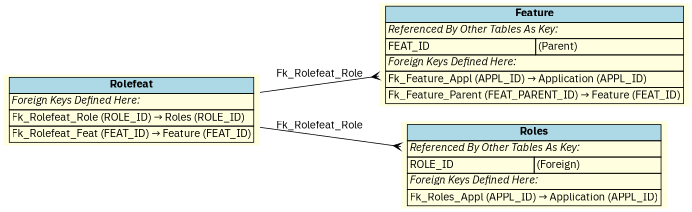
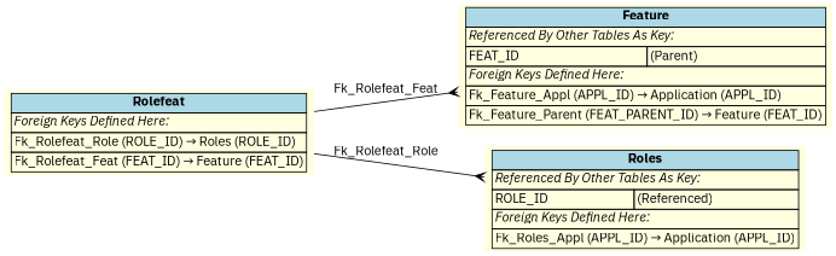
  digraph {
    fontname="IBM Plex Sans"
    rankdir=LR
    node [fillcolor=lightyellow fontname="IBM Plex Sans" shape=plaintext style=filled]
    edge [arrowhead=crow arrowtail=none dir=both fontname="IBM Plex Sans" labelfontsize=10]
    n1 [label=<     <TABLE BORDER="0" CELLBORDER="1" CELLSPACING="0" BGCOLOR="lightyellow">       <TR><TD COLSPAN="2" BGCOLOR="lightblue"><B>Rolefeat</B></TD></TR>       <TR><TD COLSPAN="2" ALIGN="LEFT"><I>Foreign Keys Defined Here:</I></TD></TR>       <TR><TD ALIGN="LEFT" COLSPAN="2">Fk_Rolefeat_Role (ROLE_ID) &rarr; Roles (ROLE_ID)</TD></TR>       <TR><TD ALIGN="LEFT" COLSPAN="2">Fk_Rolefeat_Feat (FEAT_ID) &rarr; Feature (FEAT_ID)</TD></TR>     </TABLE>     >]
    n2 [label=<     <TABLE BORDER="0" CELLBORDER="1" CELLSPACING="0" BGCOLOR="lightyellow">       <TR><TD COLSPAN="2" BGCOLOR="lightblue"><B>Feature</B></TD></TR>       <TR><TD COLSPAN="2" ALIGN="LEFT"><I>Referenced By Other Tables As Key:</I></TD></TR>       <TR><TD ALIGN="LEFT">FEAT_ID</TD><TD ALIGN="LEFT">(Parent)</TD></TR>       <TR><TD COLSPAN="2" ALIGN="LEFT"><I>Foreign Keys Defined Here:</I></TD></TR>       <TR><TD ALIGN="LEFT" COLSPAN="2">Fk_Feature_Appl (APPL_ID) &rarr; Application (APPL_ID)</TD></TR>       <TR><TD ALIGN="LEFT" COLSPAN="2">Fk_Feature_Parent (FEAT_PARENT_ID) &rarr; Feature (FEAT_ID)</TD></TR>     </TABLE>     >]
-   n3 [label=<     <TABLE BORDER="0" CELLBORDER="1" CELLSPACING="0" BGCOLOR="lightyellow">       <TR><TD COLSPAN="2" BGCOLOR="lightblue"><B>Roles</B></TD></TR>       <TR><TD COLSPAN="2" ALIGN="LEFT"><I>Referenced By Other Tables As Key:</I></TD></TR>       <TR><TD ALIGN="LEFT">ROLE_ID</TD><TD ALIGN="LEFT">(Foreign)</TD></TR>       <TR><TD COLSPAN="2" ALIGN="LEFT"><I>Foreign Keys Defined Here:</I></TD></TR>       <TR><TD ALIGN="LEFT" COLSPAN="2">Fk_Roles_Appl (APPL_ID) &rarr; Application (APPL_ID)</TD></TR>     </TABLE>     >]
-   n1 -> n2 [label=" Fk_Rolefeat_Role "]
+   n3 [label=<     <TABLE BORDER="0" CELLBORDER="1" CELLSPACING="0" BGCOLOR="lightyellow">       <TR><TD COLSPAN="2" BGCOLOR="lightblue"><B>Roles</B></TD></TR>       <TR><TD COLSPAN="2" ALIGN="LEFT"><I>Referenced By Other Tables As Key:</I></TD></TR>       <TR><TD ALIGN="LEFT">ROLE_ID</TD><TD ALIGN="LEFT">(Referenced)</TD></TR>       <TR><TD COLSPAN="2" ALIGN="LEFT"><I>Foreign Keys Defined Here:</I></TD></TR>       <TR><TD ALIGN="LEFT" COLSPAN="2">Fk_Roles_Appl (APPL_ID) &rarr; Application (APPL_ID)</TD></TR>     </TABLE>     >]
+   n1 -> n2 [label=" Fk_Rolefeat_Feat "]
    n1 -> n3 [label=" Fk_Rolefeat_Role "]
  }
